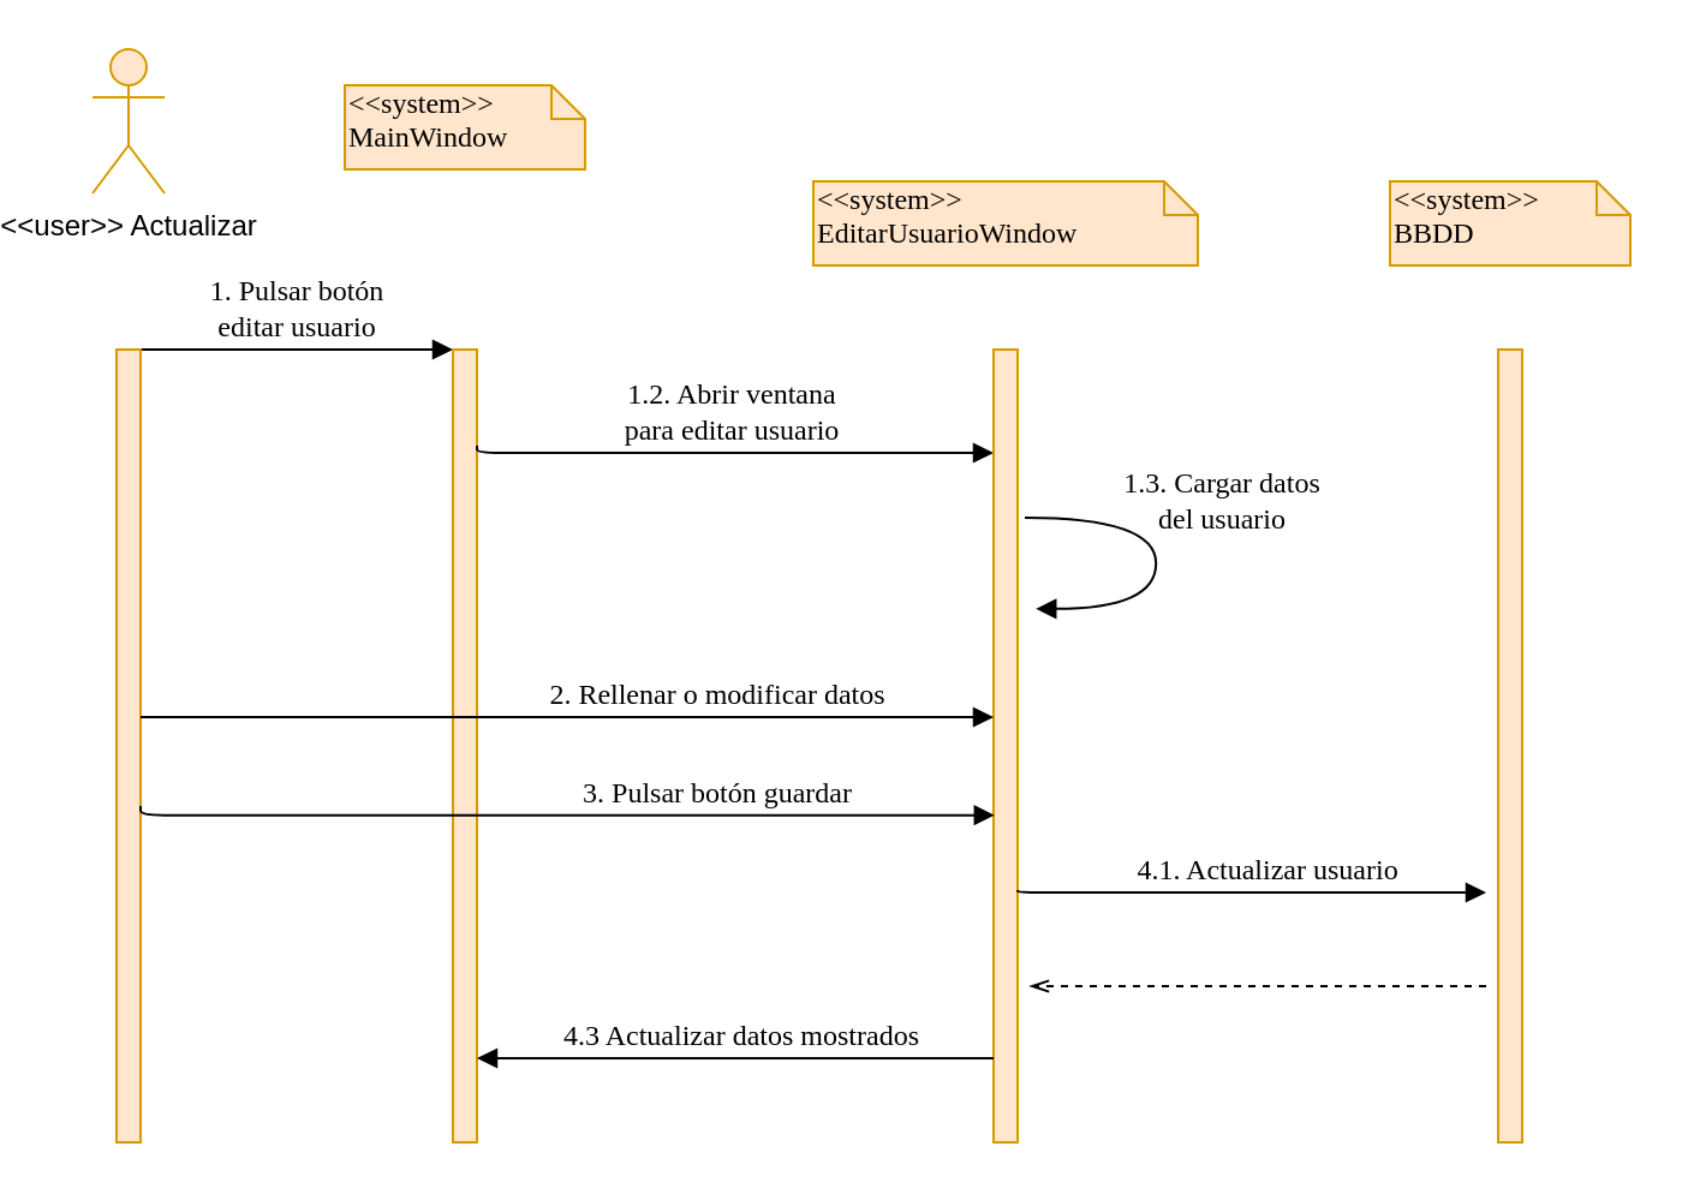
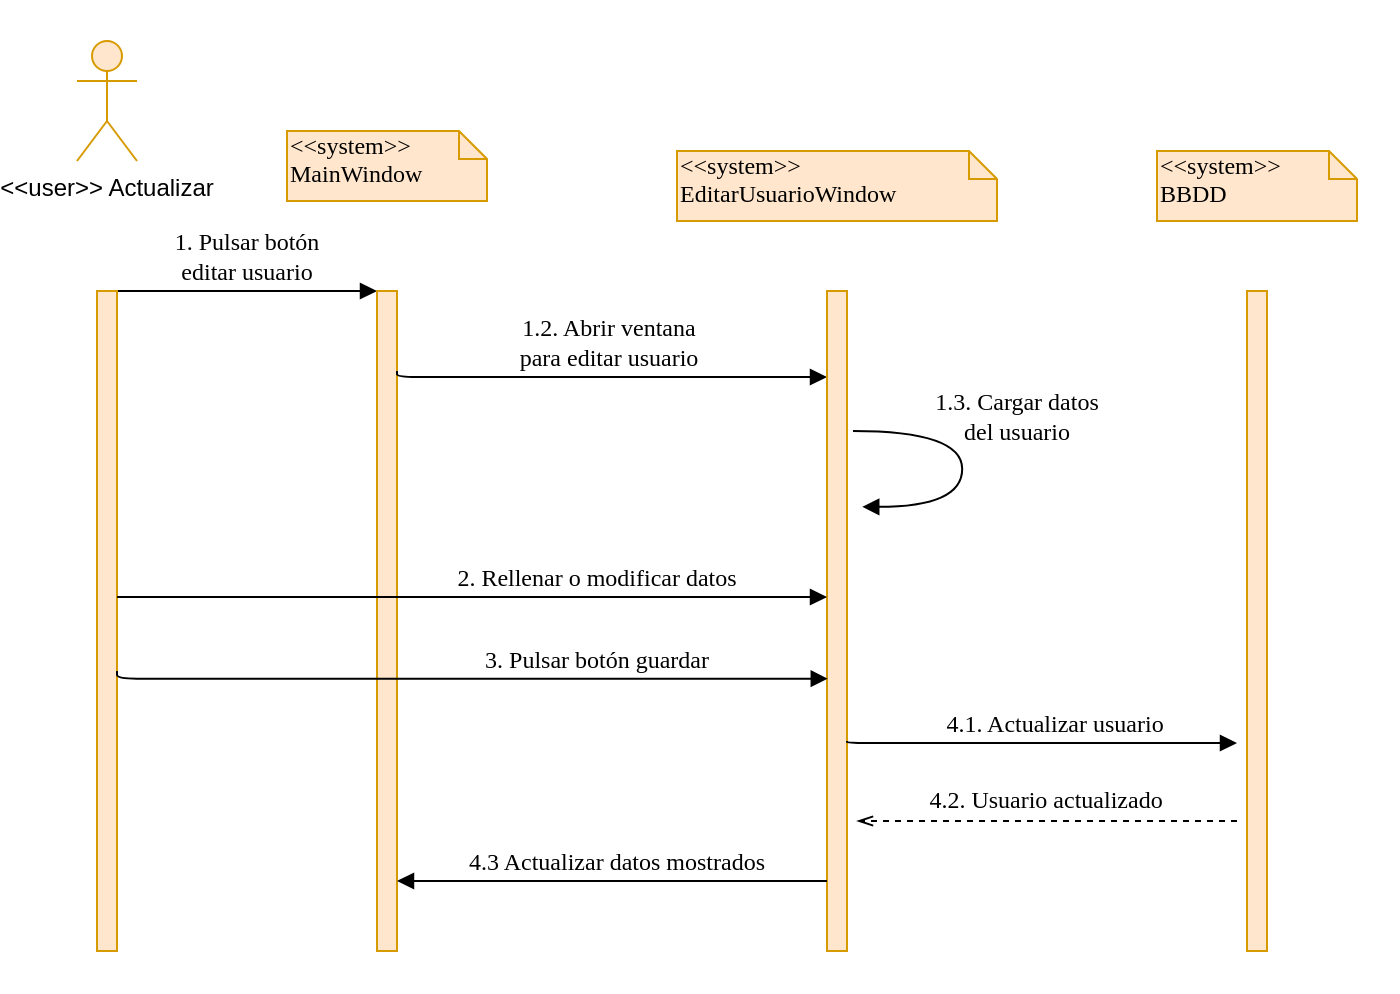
  <mxCell id="0" />
  <mxCell id="1" parent="0" />
  <mxCell id="2" value="1. Pulsar botón&lt;br&gt;editar usuario" style="html=1;verticalAlign=bottom;endArrow=block;entryX=0;entryY=0;labelBackgroundColor=none;fontFamily=Verdana;fontSize=12;edgeStyle=elbowEdgeStyle;elbow=vertical;" edge="1" parent="1"><mxGeometry relative="1" as="geometry"><mxPoint x="40" y="145" as="sourcePoint" /><mxPoint x="170" y="145" as="targetPoint" /></mxGeometry></mxCell>
- <mxCell id="3" value="&amp;lt;&amp;lt;system&amp;gt;&amp;gt;&lt;br&gt;MainWindow" style="shape=note;whiteSpace=wrap;html=1;size=14;verticalAlign=top;align=left;spacingTop=-6;rounded=0;shadow=0;comic=0;labelBackgroundColor=none;strokeWidth=1;fontFamily=Verdana;fontSize=12;fillColor=#ffe6cc;strokeColor=#d79b00;" vertex="1" parent="1"><mxGeometry x="125" y="35" width="100" height="35" as="geometry" /></mxCell>
+ <mxCell id="3" value="&amp;lt;&amp;lt;system&amp;gt;&amp;gt;&lt;br&gt;MainWindow" style="shape=note;whiteSpace=wrap;html=1;size=14;verticalAlign=top;align=left;spacingTop=-6;rounded=0;shadow=0;comic=0;labelBackgroundColor=none;strokeWidth=1;fontFamily=Verdana;fontSize=12;fillColor=#ffe6cc;strokeColor=#d79b00;" vertex="1" parent="1"><mxGeometry x="125" y="65" width="100" height="35" as="geometry" /></mxCell>
  <mxCell id="4" value="&amp;lt;&amp;lt;user&amp;gt;&amp;gt; Actualizar" style="shape=umlActor;verticalLabelPosition=bottom;verticalAlign=top;html=1;outlineConnect=0;fillColor=#ffe6cc;strokeColor=#d79b00;" vertex="1" parent="1"><mxGeometry x="20" y="20" width="30" height="60" as="geometry" /></mxCell>
  <mxCell id="5" value="" style="html=1;points=[];perimeter=orthogonalPerimeter;rounded=0;shadow=0;comic=0;labelBackgroundColor=none;strokeWidth=1;fontFamily=Verdana;fontSize=12;align=center;fillColor=#ffe6cc;strokeColor=#d79b00;" vertex="1" parent="1"><mxGeometry x="30" y="145" width="10" height="330" as="geometry" /></mxCell>
  <mxCell id="6" value="" style="html=1;points=[];perimeter=orthogonalPerimeter;rounded=0;shadow=0;comic=0;labelBackgroundColor=none;strokeWidth=1;fontFamily=Verdana;fontSize=12;align=center;fillColor=#ffe6cc;strokeColor=#d79b00;" vertex="1" parent="1"><mxGeometry x="170" y="145" width="10" height="330" as="geometry" /></mxCell>
  <mxCell id="7" value="1.2. Abrir ventana&lt;br&gt;para editar usuario" style="html=1;verticalAlign=bottom;endArrow=block;labelBackgroundColor=none;fontFamily=Verdana;fontSize=12;edgeStyle=elbowEdgeStyle;elbow=vertical;" edge="1" parent="1"><mxGeometry relative="1" as="geometry"><mxPoint x="180" y="185" as="sourcePoint" /><mxPoint x="395" y="188" as="targetPoint" /><Array as="points"><mxPoint x="405" y="188" /></Array></mxGeometry></mxCell>
  <mxCell id="8" value="&amp;lt;&amp;lt;system&amp;gt;&amp;gt;&lt;br&gt;EditarUsuarioWindow" style="shape=note;whiteSpace=wrap;html=1;size=14;verticalAlign=top;align=left;spacingTop=-6;rounded=0;shadow=0;comic=0;labelBackgroundColor=none;strokeWidth=1;fontFamily=Verdana;fontSize=12;fillColor=#ffe6cc;strokeColor=#d79b00;" vertex="1" parent="1"><mxGeometry x="320" y="75" width="160" height="35" as="geometry" /></mxCell>
  <mxCell id="9" value="" style="html=1;points=[];perimeter=orthogonalPerimeter;rounded=0;shadow=0;comic=0;labelBackgroundColor=none;strokeWidth=1;fontFamily=Verdana;fontSize=12;align=center;fillColor=#ffe6cc;strokeColor=#d79b00;" vertex="1" parent="1"><mxGeometry x="395" y="145" width="10" height="330" as="geometry" /></mxCell>
  <mxCell id="10" value="&amp;lt;&amp;lt;system&amp;gt;&amp;gt;&lt;br&gt;BBDD" style="shape=note;whiteSpace=wrap;html=1;size=14;verticalAlign=top;align=left;spacingTop=-6;rounded=0;shadow=0;comic=0;labelBackgroundColor=none;strokeWidth=1;fontFamily=Verdana;fontSize=12;fillColor=#ffe6cc;strokeColor=#d79b00;" vertex="1" parent="1"><mxGeometry x="560" y="75" width="100" height="35" as="geometry" /></mxCell>
  <mxCell id="11" value="" style="html=1;points=[];perimeter=orthogonalPerimeter;rounded=0;shadow=0;comic=0;labelBackgroundColor=none;strokeWidth=1;fontFamily=Verdana;fontSize=12;align=center;fillColor=#ffe6cc;strokeColor=#d79b00;" vertex="1" parent="1"><mxGeometry x="605" y="145" width="10" height="330" as="geometry" /></mxCell>
  <mxCell id="12" value="1.3. Cargar datos&lt;br&gt;del usuario" style="html=1;verticalAlign=bottom;endArrow=block;labelBackgroundColor=none;fontFamily=Verdana;fontSize=12;elbow=vertical;edgeStyle=orthogonalEdgeStyle;curved=1;entryX=1;entryY=0.286;entryPerimeter=0;exitX=1.038;exitY=0.345;exitPerimeter=0;" edge="1" parent="1"><mxGeometry x="-0.093" y="27" relative="1" as="geometry"><mxPoint x="408" y="215" as="sourcePoint" /><mxPoint x="412.62" y="252.92" as="targetPoint" /><Array as="points"><mxPoint x="462.62" y="214.9" /><mxPoint x="462.62" y="252.9" /></Array><mxPoint as="offset" /></mxGeometry></mxCell>
  <mxCell id="13" value="4.1. Actualizar usuario" style="html=1;verticalAlign=bottom;endArrow=block;labelBackgroundColor=none;fontFamily=Verdana;fontSize=12;edgeStyle=elbowEdgeStyle;elbow=vertical;" edge="1" parent="1"><mxGeometry x="0.075" relative="1" as="geometry"><mxPoint x="405" y="370" as="sourcePoint" /><mxPoint x="600" y="371" as="targetPoint" /><mxPoint as="offset" /></mxGeometry></mxCell>
  <mxCell id="14" value="2. Rellenar o modificar datos" style="html=1;verticalAlign=bottom;endArrow=block;labelBackgroundColor=none;fontFamily=Verdana;fontSize=12;edgeStyle=elbowEdgeStyle;elbow=vertical;" edge="1" parent="1"><mxGeometry x="0.352" relative="1" as="geometry"><mxPoint x="40" y="298" as="sourcePoint" /><mxPoint x="395" y="298" as="targetPoint" /><Array as="points"><mxPoint x="110" y="298" /></Array><mxPoint as="offset" /></mxGeometry></mxCell>
  <mxCell id="15" value="3. Pulsar botón guardar" style="html=1;verticalAlign=bottom;endArrow=block;labelBackgroundColor=none;fontFamily=Verdana;fontSize=12;edgeStyle=elbowEdgeStyle;elbow=vertical;exitX=0.96;exitY=0.226;exitDx=0;exitDy=0;exitPerimeter=0;" edge="1" parent="1"><mxGeometry x="0.357" relative="1" as="geometry"><mxPoint x="40" y="335" as="sourcePoint" /><mxPoint x="395.4" y="338.84" as="targetPoint" /><Array as="points"><mxPoint x="110.4" y="338.84" /></Array><mxPoint as="offset" /></mxGeometry></mxCell>
  <mxCell id="16" value="" style="endArrow=openThin;dashed=1;html=1;endFill=0;" edge="1" parent="1"><mxGeometry width="50" height="50" relative="1" as="geometry"><mxPoint x="600" y="410" as="sourcePoint" /><mxPoint x="410" y="410" as="targetPoint" /></mxGeometry></mxCell>
+ <mxCell id="17" value="4.2. Usuario actualizado" style="text;html=1;strokeColor=none;fillColor=none;align=center;verticalAlign=middle;whiteSpace=wrap;rounded=0;fontFamily=Verdana;" vertex="1" parent="1"><mxGeometry x="430" y="390" width="150" height="20" as="geometry" /></mxCell>
  <mxCell id="18" value="4.3 Actualizar datos mostrados" style="html=1;verticalAlign=bottom;endArrow=block;labelBackgroundColor=none;fontFamily=Verdana;fontSize=12;edgeStyle=elbowEdgeStyle;elbow=vertical;" edge="1" parent="1"><mxGeometry x="-0.023" relative="1" as="geometry"><mxPoint x="395" y="440" as="sourcePoint" /><mxPoint x="180" y="440" as="targetPoint" /><Array as="points" /><mxPoint as="offset" /></mxGeometry></mxCell>
